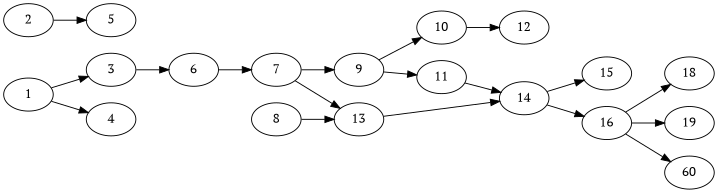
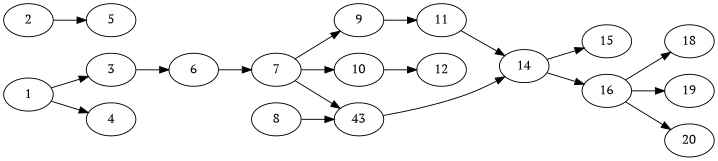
  digraph {
    fontname="PT Serif"
    rankdir=LR
    node [alpha=0.01 fontname="PT Serif"]
    edge [fontname="PT Serif"]
    1 [expect_size=25917440]
    3 [alpha=0.09 expect_size=17126400]
    4 [expect_size=32562176]
    6 [alpha=0.07 expect_size=47897600]
    7 [alpha=0.08 expect_size=23150592]
    2 [alpha=0.06 expect_size=35020800]
    5 [alpha=0.20 expect_size=47324160]
    9 [alpha=0.14 expect_size=19796992]
    10 [expect_size=45810688]
-   13 [alpha=0.18 expect_size=10961920]
+   13 [alpha=0.18 expect_size=10961920 label=43]
    8 [alpha=0.04 expect_size=19113984]
    11 [alpha=0.19 expect_size=40017920]
    12 [alpha=0.03 expect_size=42954752]
    14 [alpha=0.08 expect_size=31785984]
    15 [alpha=0.08 expect_size=34629632]
    16 [alpha=0.07 expect_size=34365440]
    18 [alpha=0.18 expect_size=21555200]
    19 [alpha=0.18 expect_size=31132672]
-   20 [alpha=0.19 expect_size=17209344 label=60]
+   20 [alpha=0.19 expect_size=17209344]
    1 -> 3
    1 -> 4
    3 -> 6
    6 -> 7
    7 -> 9
-   9 -> 10
+   7 -> 10
    7 -> 13
    2 -> 5
    9 -> 11
    10 -> 12
    13 -> 14
    8 -> 13
    11 -> 14
    14 -> 15
    14 -> 16
    16 -> 18
    16 -> 19
    16 -> 20
  }
